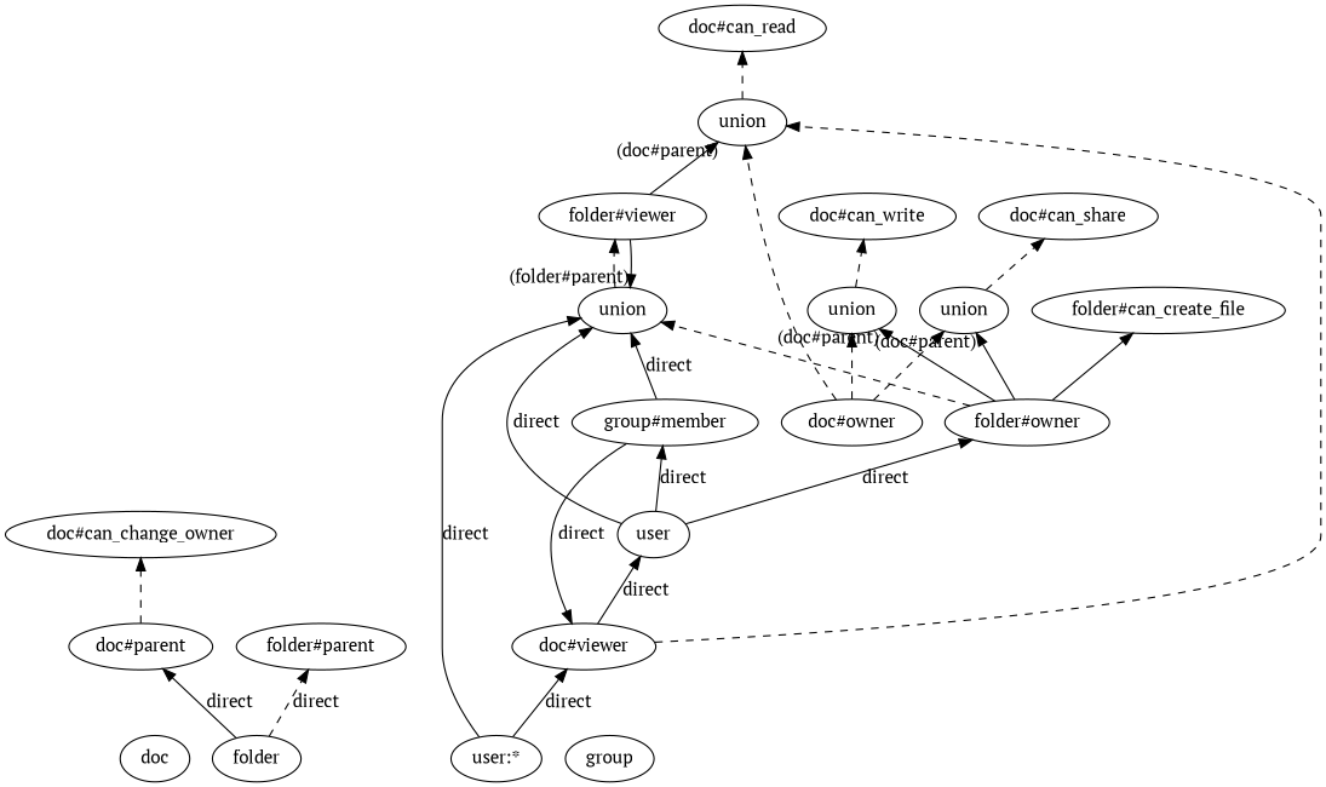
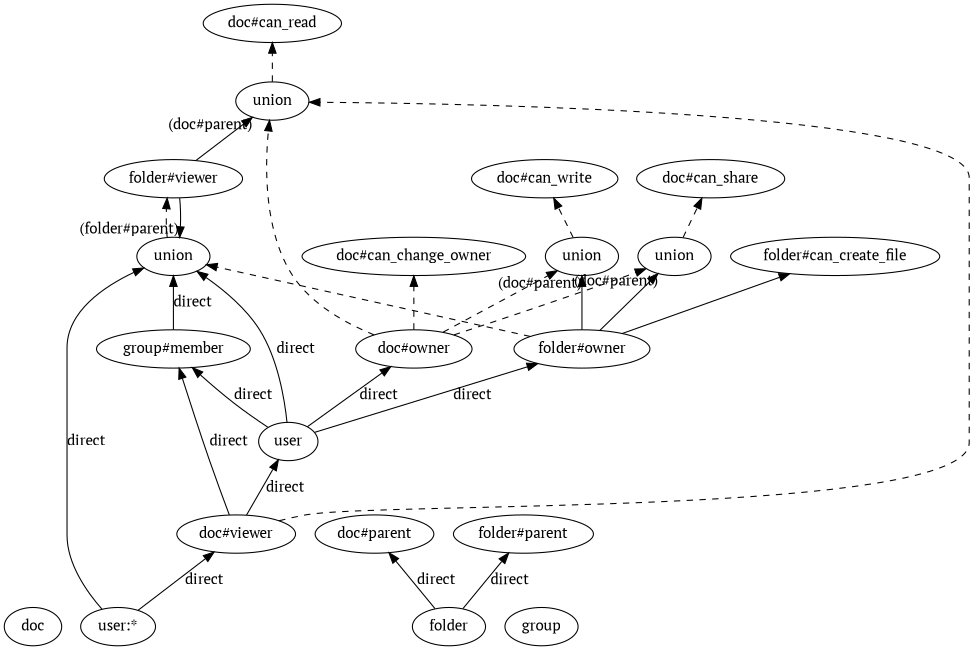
  digraph {
    fontname="PT Serif"
    rankdir=BT
    node [fontname="PT Serif"]
    edge [fontname="PT Serif"]
    n1 [label=doc]
    n2 [label="doc#can_change_owner"]
    n3 [label="doc#owner"]
    n4 [label=union]
    n5 [label=union]
    n6 [label=union]
    n7 [label="doc#can_read"]
    n8 [label="doc#can_share"]
    n9 [label="doc#can_write"]
    n10 [label="doc#viewer"]
    n11 [label=user]
    n12 [label="folder#viewer"]
    n13 [label=union]
    n14 [label="folder#owner"]
    n15 [label="folder#can_create_file"]
    n16 [label="group#member"]
    n17 [label="doc#parent"]
    n18 [label=folder]
    n19 [label="folder#parent"]
    n20 [label="user:*"]
    n21 [label=group]
-   n17 -> n2 [style=dashed]
+   n3 -> n2 [style=dashed]
    n3 -> n4 [style=dashed]
    n3 -> n5 [style=dashed]
    n3 -> n6 [style=dashed]
    n4 -> n7 [style=dashed]
    n5 -> n8 [style=dashed]
    n6 -> n9 [style=dashed]
    n10 -> n4 [style=dashed]
    n10 -> n11 [label=direct]
+   n11 -> n3 [label=direct]
    n11 -> n13 [label=direct]
    n11 -> n14 [label=direct]
    n11 -> n16 [label=direct]
    n12 -> n4 [headlabel="(doc#parent)"]
    n12 -> n13 [headlabel="(folder#parent)"]
    n13 -> n12 [style=dashed]
    n14 -> n5 [headlabel="(doc#parent)"]
    n14 -> n6 [headlabel="(doc#parent)"]
    n14 -> n13 [style=dashed]
    n14 -> n15 [style=solid]
-   n16 -> n10 [label=direct]
+   n10 -> n16 [label=direct]
    n16 -> n13 [label=direct]
    n18 -> n17 [label=direct]
-   n18 -> n19 [label=direct style=dashed]
+   n18 -> n19 [label=direct]
    n20 -> n10 [label=direct]
    n20 -> n13 [label=direct]
  }
